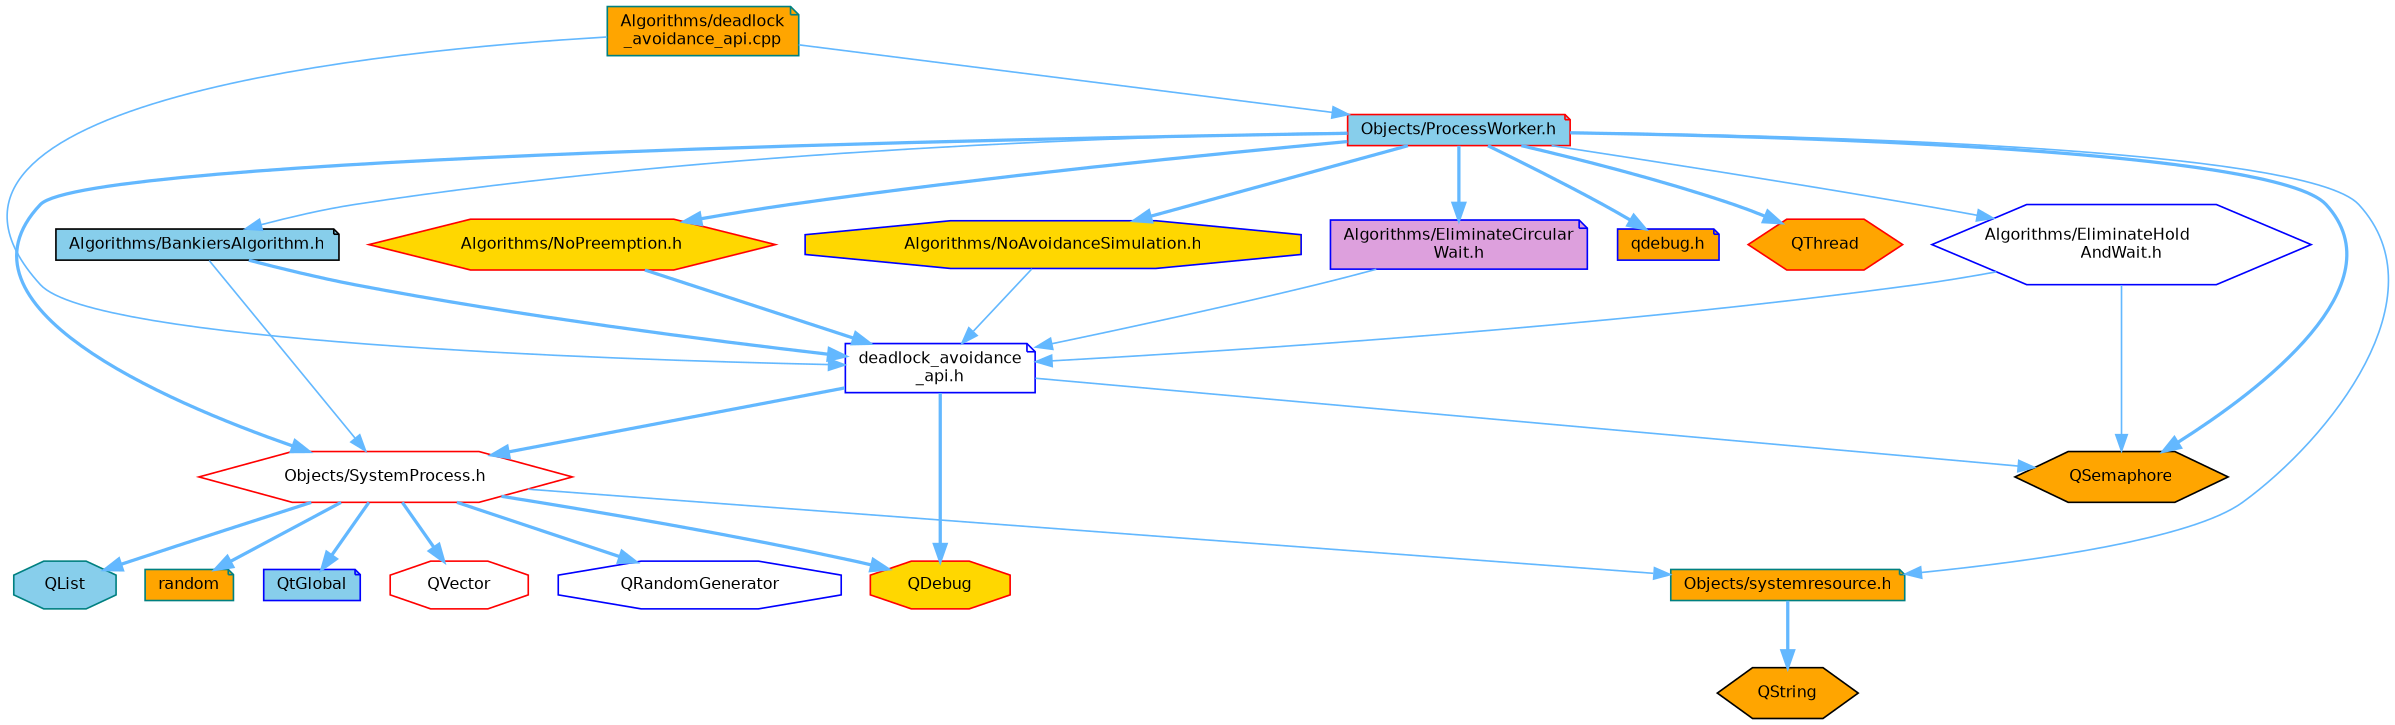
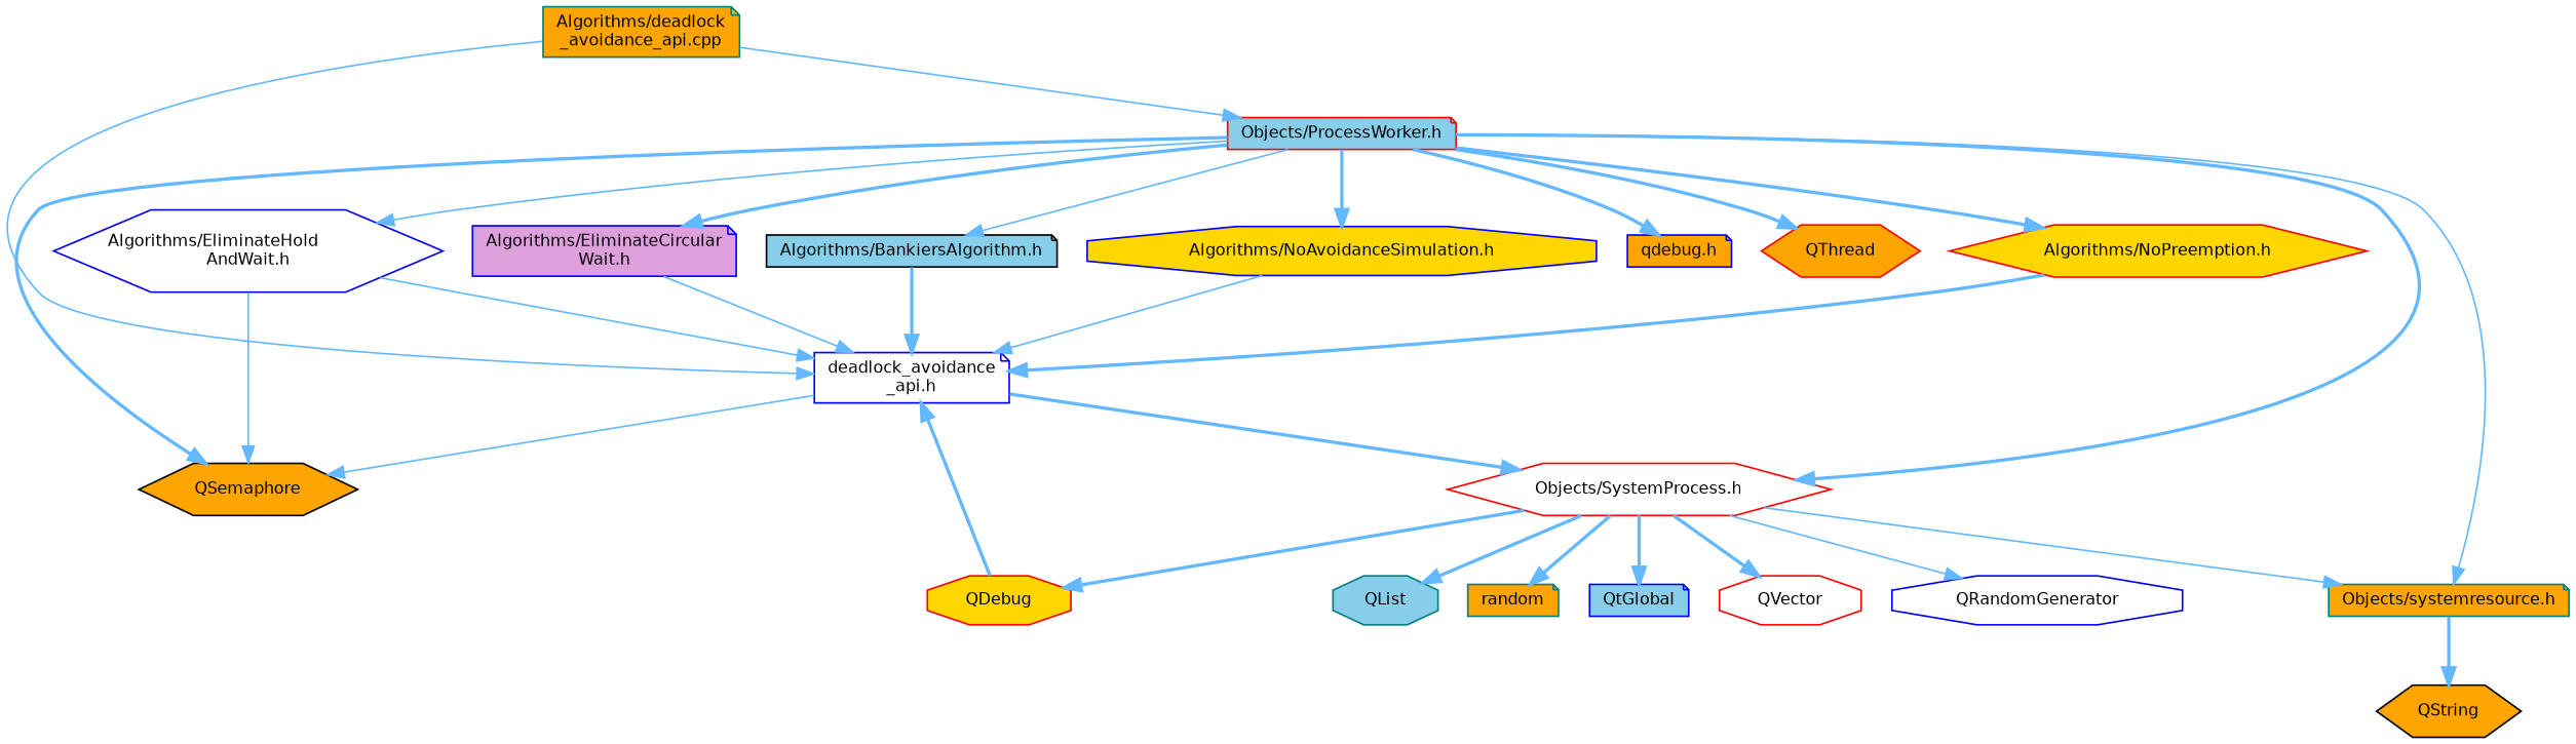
  digraph {
    node [color=blue fillcolor=orange fontname=Helvetica fontsize=10 shape=note style=filled]
    edge [color=steelblue1 fontname=Helvetica fontsize=10 labelfontname=Helvetica labelfontsize=10 style=bold]
    n1 [color=teal fontcolor=black height=0.2 label="Algorithms/deadlock\l_avoidance_api.cpp" width=0.4]
    n2 [fillcolor=white height=0.2 label="deadlock_avoidance\l_api.h" width=0.4]
    n3 [color=red fillcolor=skyblue height=0.2 label="Objects/ProcessWorker.h" width=0.4]
    n4 [color=red fillcolor=white height=0.2 label="Objects/SystemProcess.h" shape=hexagon width=0.4]
    n5 [color=red fillcolor=gold height=0.2 label=QDebug shape=octagon width=0.4]
    n6 [color=black height=0.2 label=QSemaphore shape=hexagon width=0.4]
    n7 [color=teal height=0.2 label="Objects/systemresource.h" width=0.4]
    n8 [height=0.2 label="qdebug.h" width=0.4]
    n9 [color=red height=0.2 label=QThread shape=hexagon width=0.4]
    n10 [color=black fillcolor=skyblue height=0.2 label="Algorithms/BankiersAlgorithm.h" width=0.4]
    n11 [fillcolor=gold height=0.2 label="Algorithms/NoAvoidanceSimulation.h" shape=octagon width=0.4]
    n12 [fillcolor=plum height=0.2 label="Algorithms/EliminateCircular\lWait.h" width=0.4]
    n13 [fillcolor=white height=0.2 label="Algorithms/EliminateHold\lAndWait.h" shape=hexagon width=0.4]
    n14 [color=red fillcolor=gold height=0.2 label="Algorithms/NoPreemption.h" shape=hexagon width=0.4]
    n15 [color=teal fillcolor=skyblue height=0.2 label=QList shape=octagon width=0.4]
    n16 [color=teal height=0.2 label=random width=0.4]
    n17 [fillcolor=skyblue height=0.2 label=QtGlobal width=0.4]
    n18 [color=red fillcolor=white height=0.2 label=QVector shape=octagon width=0.4]
    n19 [fillcolor=white height=0.2 label=QRandomGenerator shape=octagon width=0.4]
    n20 [color=black height=0.2 label=QString shape=hexagon width=0.4]
    n1 -> n2 [style=solid]
    n1 -> n3 [style=solid]
    n2 -> n4
-   n2 -> n5
+   n5 -> n2
    n2 -> n6 [style=solid]
    n3 -> n4
    n3 -> n6
    n3 -> n7 [style=solid]
    n3 -> n8
    n3 -> n9
    n3 -> n10 [style=solid]
    n3 -> n11
    n3 -> n12
    n3 -> n13 [style=solid]
    n3 -> n14
    n4 -> n5
    n4 -> n7 [style=solid]
    n4 -> n15
    n4 -> n16
    n4 -> n17
    n4 -> n18
-   n4 -> n19
+   n4 -> n19 [style=solid]
    n7 -> n20
    n10 -> n2
-   n10 -> n4 [style=solid]
    n11 -> n2 [style=solid]
    n12 -> n2 [style=solid]
    n13 -> n2 [style=solid]
    n13 -> n6 [style=solid]
    n14 -> n2
  }
